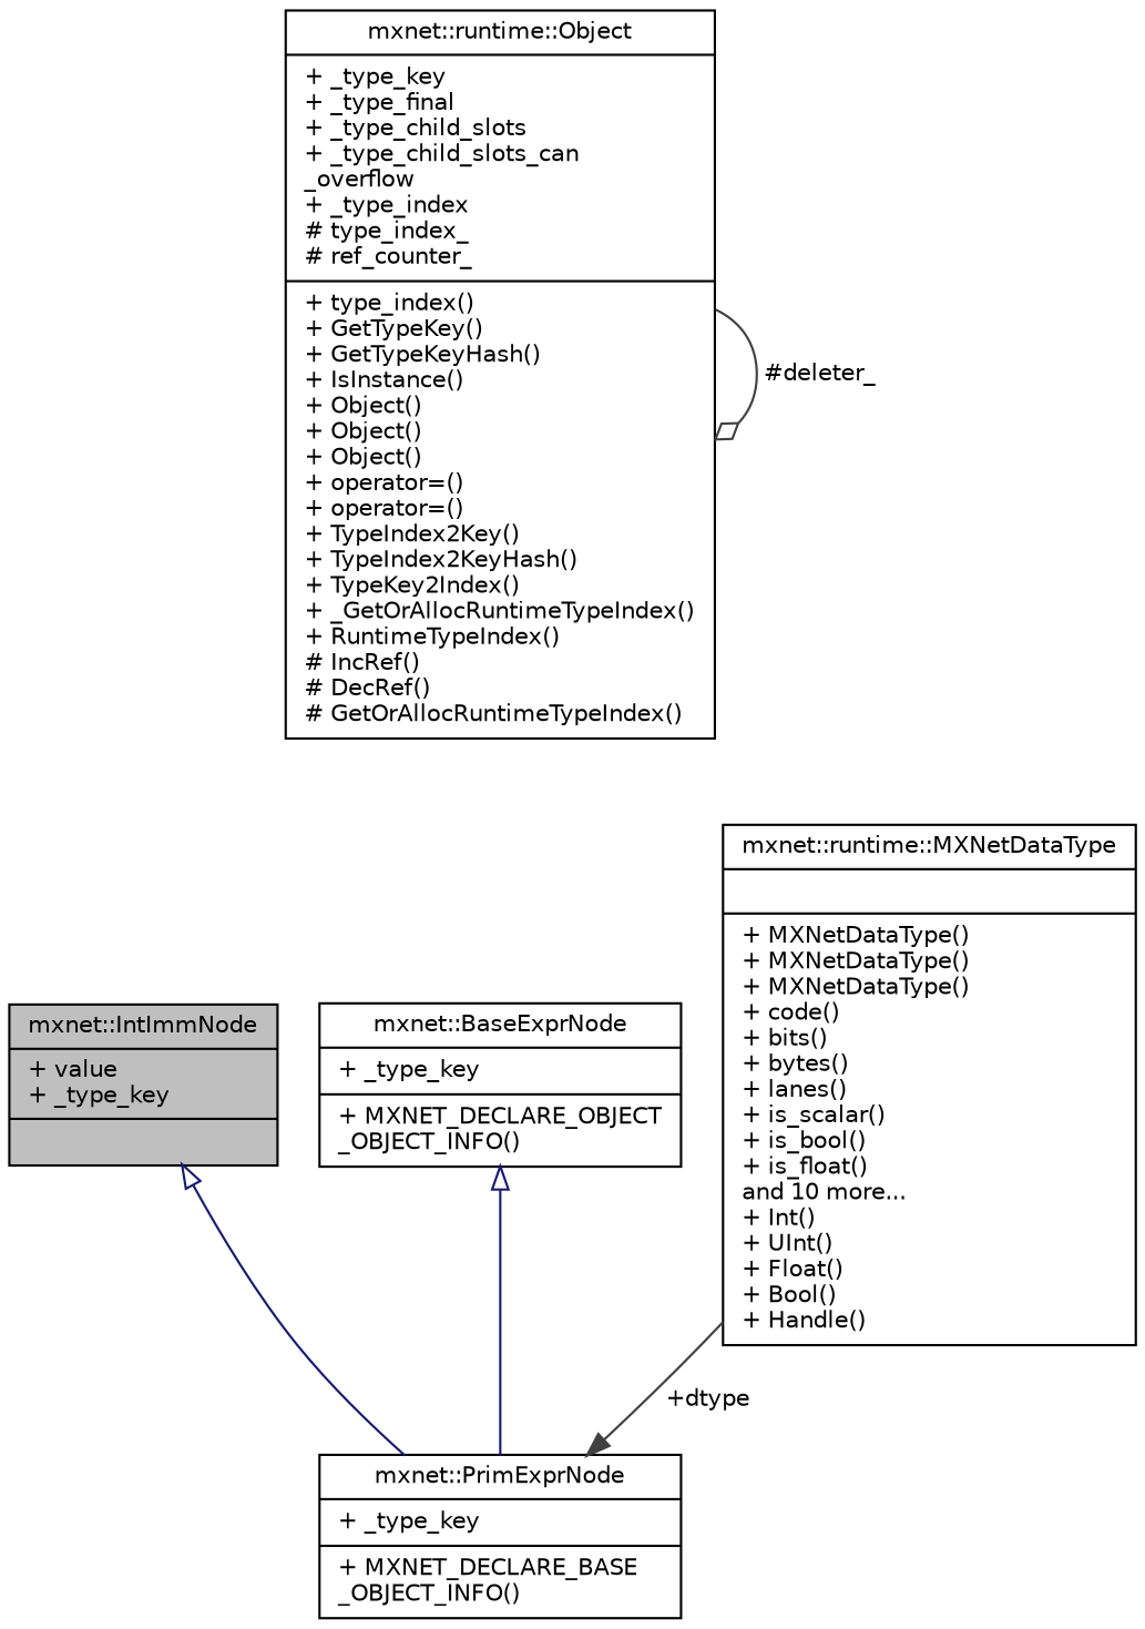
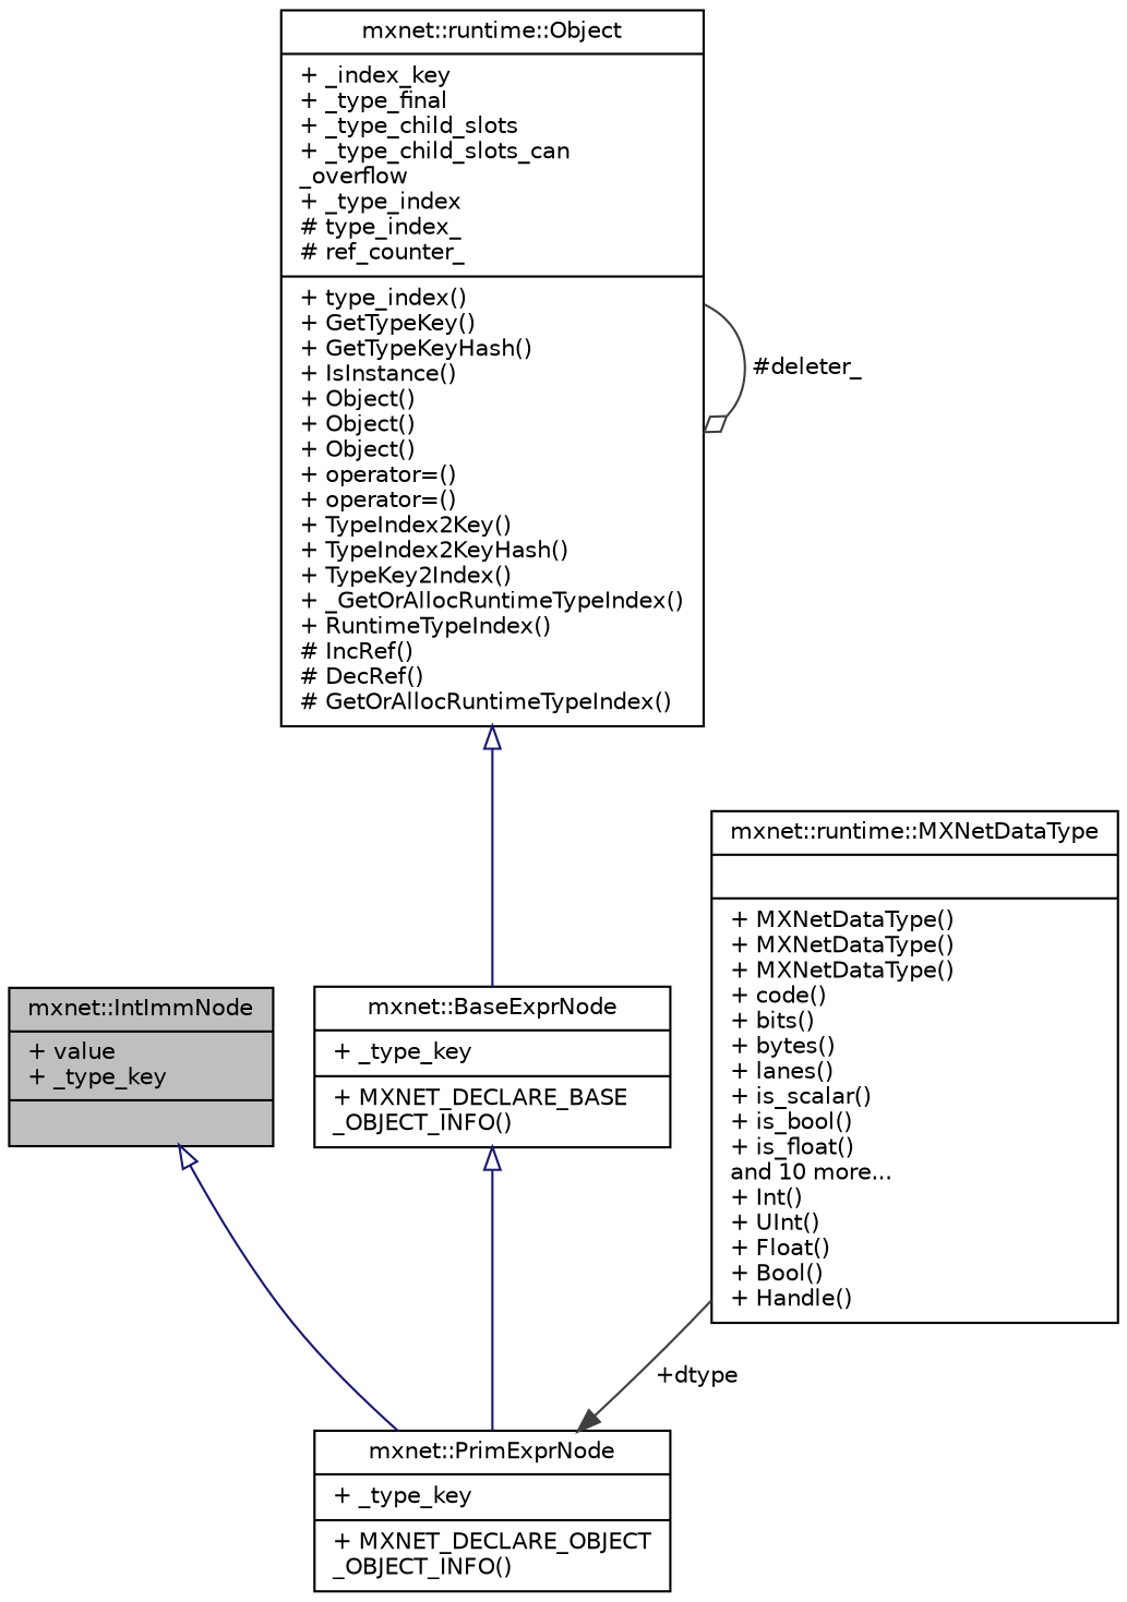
  digraph {
    node [color=black fillcolor=white fontname=Helvetica fontsize=10 shape=record style=filled]
    edge [arrowtail=onormal color=midnightblue dir=back fontname=Helvetica fontsize=10 labelfontname=Helvetica labelfontsize=10 style=solid]
    n1 [fillcolor=grey75 fontcolor=black height=0.2 label="{mxnet::IntImmNode\n|+ value\l+ _type_key\l|}" width=0.4]
-   n2 [height=0.2 label="{mxnet::PrimExprNode\n|+ _type_key\l|+ MXNET_DECLARE_BASE\l_OBJECT_INFO()\l}" width=0.4]
-   n3 [height=0.2 label="{mxnet::BaseExprNode\n|+ _type_key\l|+ MXNET_DECLARE_OBJECT\l_OBJECT_INFO()\l}" width=0.4]
-   n4 [height=0.2 label="{mxnet::runtime::Object\n|+ _type_key\l+ _type_final\l+ _type_child_slots\l+ _type_child_slots_can\l_overflow\l+ _type_index\l# type_index_\l# ref_counter_\l|+ type_index()\l+ GetTypeKey()\l+ GetTypeKeyHash()\l+ IsInstance()\l+ Object()\l+ Object()\l+ Object()\l+ operator=()\l+ operator=()\l+ TypeIndex2Key()\l+ TypeIndex2KeyHash()\l+ TypeKey2Index()\l+ _GetOrAllocRuntimeTypeIndex()\l+ RuntimeTypeIndex()\l# IncRef()\l# DecRef()\l# GetOrAllocRuntimeTypeIndex()\l}" width=0.4]
+   n2 [height=0.2 label="{mxnet::PrimExprNode\n|+ _type_key\l|+ MXNET_DECLARE_OBJECT\l_OBJECT_INFO()\l}" width=0.4]
+   n3 [height=0.2 label="{mxnet::BaseExprNode\n|+ _type_key\l|+ MXNET_DECLARE_BASE\l_OBJECT_INFO()\l}" width=0.4]
+   n4 [height=0.2 label="{mxnet::runtime::Object\n|+ _index_key\l+ _type_final\l+ _type_child_slots\l+ _type_child_slots_can\l_overflow\l+ _type_index\l# type_index_\l# ref_counter_\l|+ type_index()\l+ GetTypeKey()\l+ GetTypeKeyHash()\l+ IsInstance()\l+ Object()\l+ Object()\l+ Object()\l+ operator=()\l+ operator=()\l+ TypeIndex2Key()\l+ TypeIndex2KeyHash()\l+ TypeKey2Index()\l+ _GetOrAllocRuntimeTypeIndex()\l+ RuntimeTypeIndex()\l# IncRef()\l# DecRef()\l# GetOrAllocRuntimeTypeIndex()\l}" width=0.4]
    n5 [height=0.2 label="{mxnet::runtime::MXNetDataType\n||+ MXNetDataType()\l+ MXNetDataType()\l+ MXNetDataType()\l+ code()\l+ bits()\l+ bytes()\l+ lanes()\l+ is_scalar()\l+ is_bool()\l+ is_float()\land 10 more...\l+ Int()\l+ UInt()\l+ Float()\l+ Bool()\l+ Handle()\l}" width=0.4]
    n1 -> n2
    n3 -> n2
+   n4 -> n3
    n4 -> n4 [arrowhead=odiamond color=grey25 label=" #deleter_" arrowtail="" dir=""]
    n5 -> n2 [arrowhead=normal color=grey25 label=" +dtype" arrowtail="" dir=""]
  }
